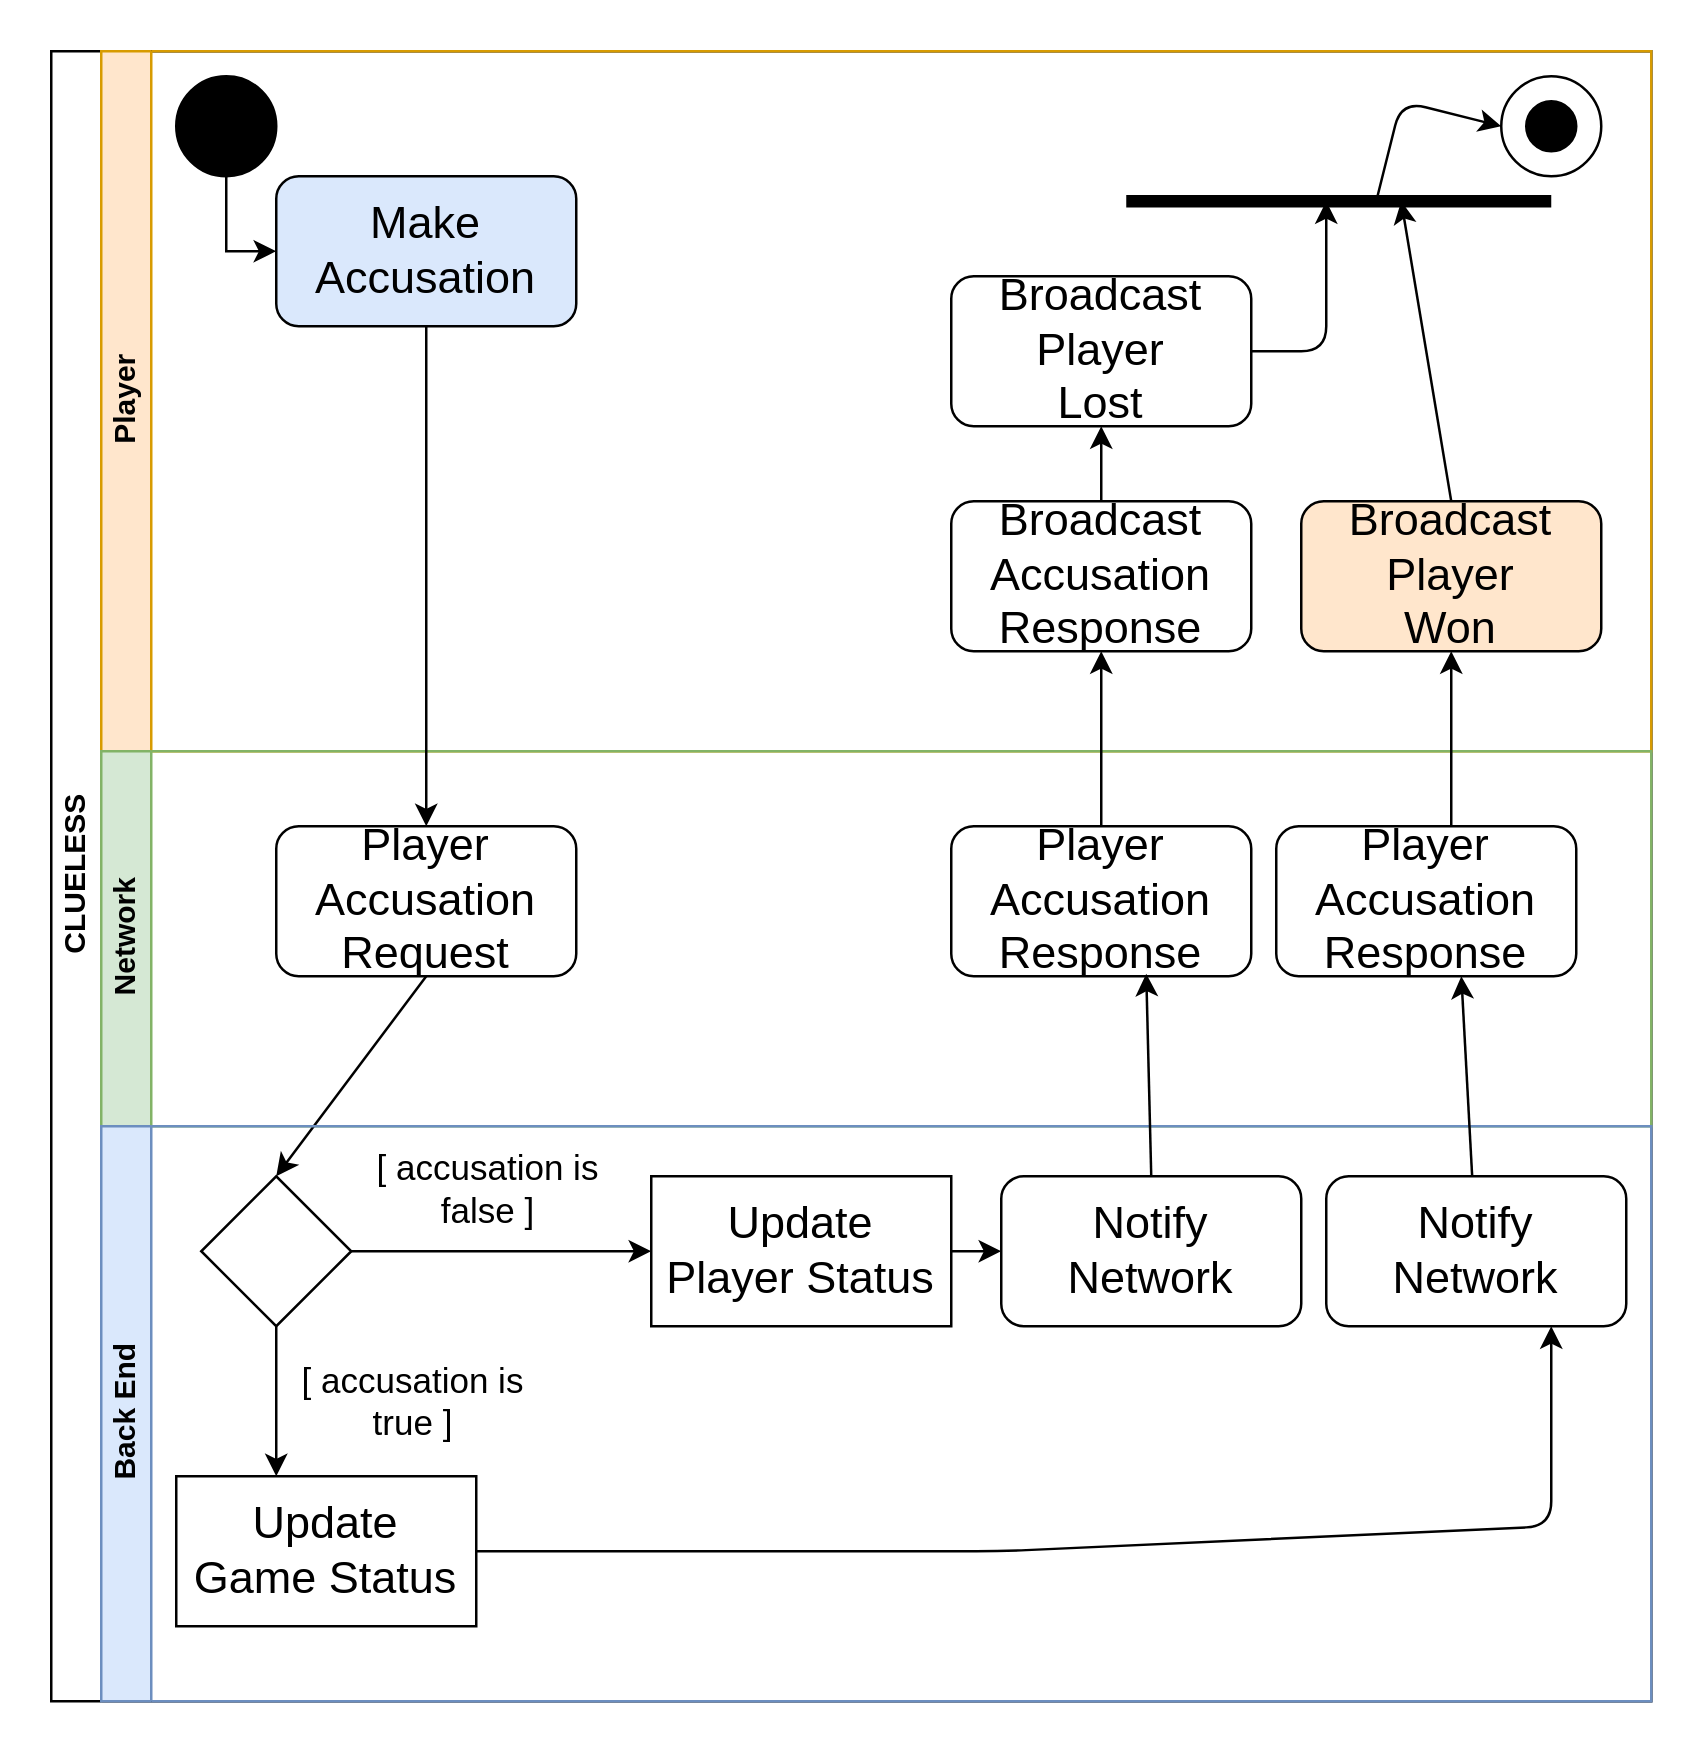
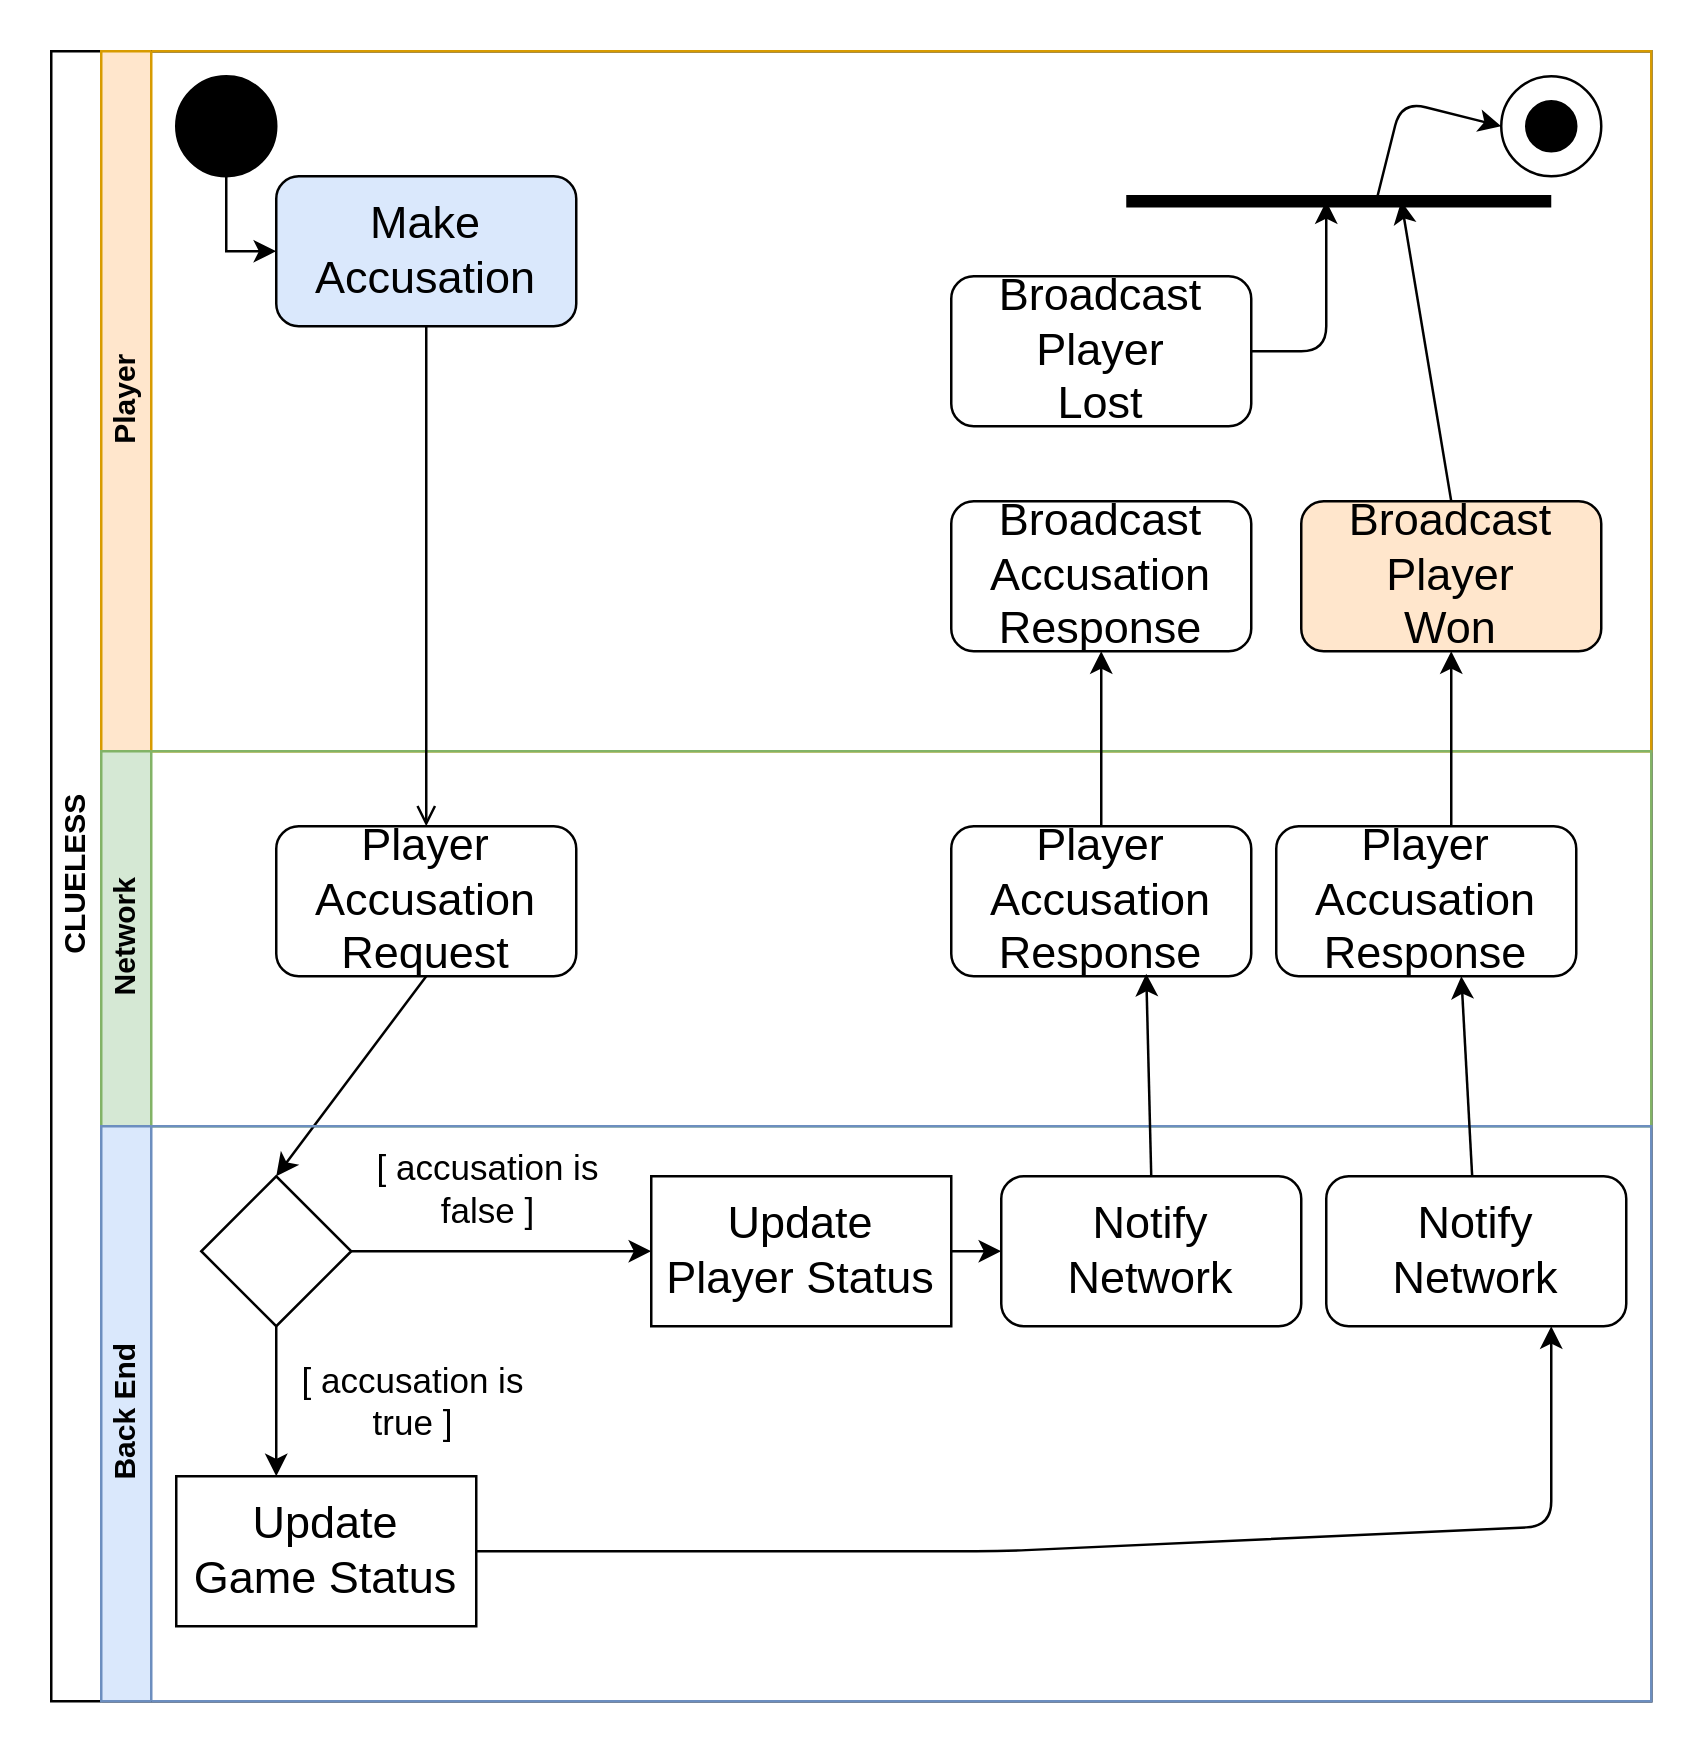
  <mxCell id="0" />
  <mxCell id="1" parent="0" />
  <mxCell id="2" value="CLUELESS" style="swimlane;html=1;childLayout=stackLayout;resizeParent=1;resizeParentMax=0;horizontal=0;startSize=20;horizontalStack=0;" parent="1" vertex="1"><mxGeometry x="20" y="20" width="640" height="660" as="geometry" /></mxCell>
  <mxCell id="3" value="Player" style="swimlane;html=1;startSize=20;horizontal=0;fillColor=#ffe6cc;strokeColor=#d79b00;" parent="2" vertex="1"><mxGeometry x="20" width="620" height="280" as="geometry" /></mxCell>
  <mxCell id="4" value="" style="edgeStyle=orthogonalEdgeStyle;rounded=0;orthogonalLoop=1;jettySize=auto;html=1;entryX=0;entryY=0.5;entryDx=0;entryDy=0;" parent="3" source="5" target="6" edge="1"><mxGeometry relative="1" as="geometry"><mxPoint x="120" y="60" as="targetPoint" /></mxGeometry></mxCell>
  <mxCell id="5" value="" style="ellipse;whiteSpace=wrap;html=1;fillColor=#000000;" parent="3" vertex="1"><mxGeometry x="30" y="10" width="40" height="40" as="geometry" /></mxCell>
  <mxCell id="6" value="&lt;span style=&quot;font-size: 18px&quot;&gt;Make&lt;/span&gt;&lt;br style=&quot;font-size: 18px&quot;&gt;&lt;span style=&quot;font-size: 18px&quot;&gt;Accusation&lt;/span&gt;" style="rounded=1;whiteSpace=wrap;html=1;fillColor=#dae8fc;" vertex="1" parent="3"><mxGeometry x="70" y="50" width="120" height="60" as="geometry" /></mxCell>
  <mxCell id="7" value="&lt;span style=&quot;font-size: 18px&quot;&gt;Broadcast&lt;br&gt;&lt;/span&gt;&lt;font style=&quot;font-size: 18px&quot;&gt;Accusation Response&lt;/font&gt;" style="rounded=1;whiteSpace=wrap;html=1;fillColor=#FFFFFF;" vertex="1" parent="3"><mxGeometry x="340" y="180" width="120" height="60" as="geometry" /></mxCell>
  <mxCell id="8" value="" style="endArrow=classic;html=1;exitX=0.5;exitY=0;exitDx=0;exitDy=0;" edge="1" parent="3" source="11"><mxGeometry width="50" height="50" relative="1" as="geometry"><mxPoint x="510" y="70" as="sourcePoint" /><mxPoint x="520" y="60" as="targetPoint" /></mxGeometry></mxCell>
  <mxCell id="9" value="&lt;span style=&quot;font-size: 18px&quot;&gt;Broadcast&lt;br&gt;&lt;/span&gt;&lt;font style=&quot;font-size: 18px&quot;&gt;Player&lt;br&gt;Lost&lt;br&gt;&lt;/font&gt;" style="rounded=1;whiteSpace=wrap;html=1;fillColor=#FFFFFF;" vertex="1" parent="3"><mxGeometry x="340" y="90" width="120" height="60" as="geometry" /></mxCell>
- <mxCell id="10" value="" style="endArrow=classic;html=1;exitX=0.5;exitY=0;exitDx=0;exitDy=0;entryX=0.5;entryY=1;entryDx=0;entryDy=0;" edge="1" parent="3" source="7" target="9"><mxGeometry width="50" height="50" relative="1" as="geometry"><mxPoint x="140" y="380" as="sourcePoint" /><mxPoint x="260" y="140" as="targetPoint" /></mxGeometry></mxCell>
  <mxCell id="11" value="&lt;span style=&quot;font-size: 18px&quot;&gt;Broadcast&lt;br&gt;&lt;/span&gt;&lt;font style=&quot;font-size: 18px&quot;&gt;Player&lt;br&gt;Won&lt;br&gt;&lt;/font&gt;" style="rounded=1;whiteSpace=wrap;html=1;fillColor=#ffe6cc;" vertex="1" parent="3"><mxGeometry x="480" y="180" width="120" height="60" as="geometry" /></mxCell>
  <mxCell id="12" value="" style="ellipse;whiteSpace=wrap;html=1;" vertex="1" parent="3"><mxGeometry x="560" y="10" width="40" height="40" as="geometry" /></mxCell>
  <mxCell id="13" value="" style="ellipse;whiteSpace=wrap;html=1;aspect=fixed;fillColor=#000000;" vertex="1" parent="3"><mxGeometry x="570" y="20" width="20" height="20" as="geometry" /></mxCell>
  <mxCell id="14" value="" style="endArrow=classic;html=1;exitX=1;exitY=0.5;exitDx=0;exitDy=0;" edge="1" parent="3" source="9"><mxGeometry width="50" height="50" relative="1" as="geometry"><mxPoint x="270" y="190" as="sourcePoint" /><mxPoint x="490" y="60" as="targetPoint" /><Array as="points"><mxPoint x="490" y="120" /></Array></mxGeometry></mxCell>
  <mxCell id="15" value="Network" style="swimlane;html=1;startSize=20;horizontal=0;fillColor=#d5e8d4;strokeColor=#82b366;" parent="2" vertex="1"><mxGeometry x="20" y="280" width="620" height="150" as="geometry" /></mxCell>
  <mxCell id="16" value="&lt;span style=&quot;font-size: 18px&quot;&gt;Player&lt;br&gt;&lt;/span&gt;&lt;font style=&quot;font-size: 18px&quot;&gt;Accusation&lt;br&gt;Request&lt;br&gt;&lt;/font&gt;" style="rounded=1;whiteSpace=wrap;html=1;fillColor=#FFFFFF;" vertex="1" parent="15"><mxGeometry x="70" y="30" width="120" height="60" as="geometry" /></mxCell>
  <mxCell id="17" value="&lt;span style=&quot;font-size: 18px&quot;&gt;Player&lt;br&gt;&lt;/span&gt;&lt;font style=&quot;font-size: 18px&quot;&gt;Accusation&lt;br&gt;Response&lt;br&gt;&lt;/font&gt;" style="rounded=1;whiteSpace=wrap;html=1;fillColor=#FFFFFF;" vertex="1" parent="15"><mxGeometry x="340" y="30" width="120" height="60" as="geometry" /></mxCell>
  <mxCell id="18" value="&lt;span style=&quot;font-size: 18px&quot;&gt;Player&lt;br&gt;&lt;/span&gt;&lt;font style=&quot;font-size: 18px&quot;&gt;Accusation&lt;br&gt;Response&lt;br&gt;&lt;/font&gt;" style="rounded=1;whiteSpace=wrap;html=1;fillColor=#FFFFFF;" vertex="1" parent="15"><mxGeometry x="470" y="30" width="120" height="60" as="geometry" /></mxCell>
  <mxCell id="19" value="" style="endArrow=classic;html=1;exitX=0.5;exitY=1;exitDx=0;exitDy=0;entryX=0;entryY=0.5;entryDx=0;entryDy=0;" edge="1" parent="2" source="16" target="22"><mxGeometry width="50" height="50" relative="1" as="geometry"><mxPoint x="270" y="300" as="sourcePoint" /><mxPoint x="320" y="250" as="targetPoint" /></mxGeometry></mxCell>
- <mxCell id="20" value="" style="endArrow=classic;html=1;exitX=0.5;exitY=1;exitDx=0;exitDy=0;" edge="1" parent="2" source="6" target="16"><mxGeometry width="50" height="50" relative="1" as="geometry"><mxPoint x="270" y="300" as="sourcePoint" /><mxPoint x="320" y="250" as="targetPoint" /></mxGeometry></mxCell>
+ <mxCell id="20" value="" style="endArrow=open;html=1;exitX=0.5;exitY=1;exitDx=0;exitDy=0;" edge="1" parent="2" source="6" target="16"><mxGeometry width="50" height="50" relative="1" as="geometry"><mxPoint x="270" y="300" as="sourcePoint" /><mxPoint x="320" y="250" as="targetPoint" /></mxGeometry></mxCell>
  <mxCell id="21" value="Back End" style="swimlane;html=1;startSize=20;horizontal=0;fillColor=#dae8fc;strokeColor=#6c8ebf;" parent="2" vertex="1"><mxGeometry x="20" y="430" width="620" height="230" as="geometry" /></mxCell>
  <mxCell id="22" value="" style="rhombus;whiteSpace=wrap;html=1;fontFamily=Helvetica;fontSize=12;fontColor=#000000;align=center;direction=south;" parent="21" vertex="1"><mxGeometry x="40" y="20" width="60" height="60" as="geometry" /></mxCell>
  <mxCell id="23" value="&lt;font style=&quot;font-size: 14px&quot;&gt;[ accusation is&lt;br&gt;true ]&lt;br&gt;&lt;/font&gt;" style="text;html=1;strokeColor=none;fillColor=none;align=center;verticalAlign=middle;whiteSpace=wrap;rounded=0;" vertex="1" parent="21"><mxGeometry x="70" y="100" width="110" height="20" as="geometry" /></mxCell>
  <mxCell id="24" value="&lt;span style=&quot;font-size: 14px&quot;&gt;[ accusation is false ]&lt;br&gt;&lt;/span&gt;" style="text;html=1;strokeColor=none;fillColor=none;align=center;verticalAlign=middle;whiteSpace=wrap;rounded=0;" vertex="1" parent="21"><mxGeometry x="100" width="110" height="50" as="geometry" /></mxCell>
  <mxCell id="25" value="" style="endArrow=classic;html=1;exitX=0;exitY=1;exitDx=0;exitDy=0;" edge="1" parent="21" source="24"><mxGeometry width="50" height="50" relative="1" as="geometry"><mxPoint x="250" y="-80" as="sourcePoint" /><mxPoint x="220" y="50" as="targetPoint" /></mxGeometry></mxCell>
  <mxCell id="26" value="" style="endArrow=classic;html=1;exitX=1;exitY=0.5;exitDx=0;exitDy=0;" edge="1" parent="21" source="22"><mxGeometry width="50" height="50" relative="1" as="geometry"><mxPoint x="156" y="54" as="sourcePoint" /><mxPoint x="70" y="140" as="targetPoint" /></mxGeometry></mxCell>
  <mxCell id="27" value="&lt;span style=&quot;font-size: 18px&quot;&gt;Notify&lt;br&gt;&lt;/span&gt;&lt;font style=&quot;font-size: 18px&quot;&gt;Network&lt;/font&gt;" style="rounded=1;whiteSpace=wrap;html=1;fillColor=#FFFFFF;" vertex="1" parent="21"><mxGeometry x="360" y="20" width="120" height="60" as="geometry" /></mxCell>
  <mxCell id="28" value="&lt;span style=&quot;font-size: 18px&quot;&gt;Update&lt;br&gt;&lt;/span&gt;&lt;font style=&quot;font-size: 18px&quot;&gt;Game Status&lt;/font&gt;" style="whiteSpace=wrap;html=1;fillColor=#FFFFFF;rounded=0;" vertex="1" parent="21"><mxGeometry x="30" y="140" width="120" height="60" as="geometry" /></mxCell>
  <mxCell id="29" value="&lt;span style=&quot;font-size: 18px&quot;&gt;Update&lt;br&gt;&lt;/span&gt;&lt;font style=&quot;font-size: 18px&quot;&gt;Player Status&lt;/font&gt;" style="whiteSpace=wrap;html=1;fillColor=#FFFFFF;rounded=0;" vertex="1" parent="21"><mxGeometry x="220" y="20" width="120" height="60" as="geometry" /></mxCell>
  <mxCell id="30" value="" style="endArrow=classic;html=1;entryX=0;entryY=0.5;entryDx=0;entryDy=0;exitX=1;exitY=0.5;exitDx=0;exitDy=0;" edge="1" parent="21" source="29" target="27"><mxGeometry width="50" height="50" relative="1" as="geometry"><mxPoint x="400" y="110" as="sourcePoint" /><mxPoint x="320" y="40" as="targetPoint" /><Array as="points" /></mxGeometry></mxCell>
  <mxCell id="31" value="&lt;span style=&quot;font-size: 18px&quot;&gt;Notify&lt;br&gt;&lt;/span&gt;&lt;font style=&quot;font-size: 18px&quot;&gt;Network&lt;/font&gt;" style="rounded=1;whiteSpace=wrap;html=1;fillColor=#FFFFFF;" vertex="1" parent="21"><mxGeometry x="490" y="20" width="120" height="60" as="geometry" /></mxCell>
  <mxCell id="32" value="" style="endArrow=classic;html=1;exitX=1;exitY=0.5;exitDx=0;exitDy=0;entryX=0.75;entryY=1;entryDx=0;entryDy=0;" edge="1" parent="21" source="28" target="31"><mxGeometry width="50" height="50" relative="1" as="geometry"><mxPoint x="80" y="-10" as="sourcePoint" /><mxPoint x="580" y="90" as="targetPoint" /><Array as="points"><mxPoint x="360" y="170" /><mxPoint x="580" y="160" /></Array></mxGeometry></mxCell>
  <mxCell id="33" value="" style="endArrow=classic;html=1;exitX=0.5;exitY=0;exitDx=0;exitDy=0;entryX=0.65;entryY=0.983;entryDx=0;entryDy=0;entryPerimeter=0;" edge="1" parent="2" source="27" target="17"><mxGeometry width="50" height="50" relative="1" as="geometry"><mxPoint x="300" y="480" as="sourcePoint" /><mxPoint x="380" y="270" as="targetPoint" /><Array as="points" /></mxGeometry></mxCell>
  <mxCell id="34" value="" style="endArrow=classic;html=1;exitX=0.5;exitY=0;exitDx=0;exitDy=0;entryX=0.5;entryY=1;entryDx=0;entryDy=0;" edge="1" parent="2" source="17" target="7"><mxGeometry width="50" height="50" relative="1" as="geometry"><mxPoint x="160" y="280" as="sourcePoint" /><mxPoint x="320" y="270" as="targetPoint" /></mxGeometry></mxCell>
  <mxCell id="35" value="" style="endArrow=classic;html=1;entryX=0.617;entryY=1;entryDx=0;entryDy=0;entryPerimeter=0;" edge="1" parent="2" source="31" target="18"><mxGeometry width="50" height="50" relative="1" as="geometry"><mxPoint x="450" y="460" as="sourcePoint" /><mxPoint x="370" y="380" as="targetPoint" /><Array as="points" /></mxGeometry></mxCell>
  <mxCell id="36" value="" style="endArrow=classic;html=1;entryX=0.5;entryY=1;entryDx=0;entryDy=0;" edge="1" parent="1" target="11"><mxGeometry width="50" height="50" relative="1" as="geometry"><mxPoint x="580" y="330" as="sourcePoint" /><mxPoint x="390" y="400" as="targetPoint" /><Array as="points" /></mxGeometry></mxCell>
  <mxCell id="37" value="" style="endArrow=none;html=1;strokeWidth=5;" edge="1" parent="1"><mxGeometry width="50" height="50" relative="1" as="geometry"><mxPoint x="450" y="80" as="sourcePoint" /><mxPoint x="620" y="80" as="targetPoint" /></mxGeometry></mxCell>
  <mxCell id="38" value="" style="endArrow=classic;html=1;fontStyle=1;entryX=0;entryY=0.5;entryDx=0;entryDy=0;" edge="1" parent="1" target="12"><mxGeometry width="50" height="50" relative="1" as="geometry"><mxPoint x="550" y="80" as="sourcePoint" /><mxPoint x="530" y="90" as="targetPoint" /><Array as="points"><mxPoint x="560" y="40" /></Array></mxGeometry></mxCell>
